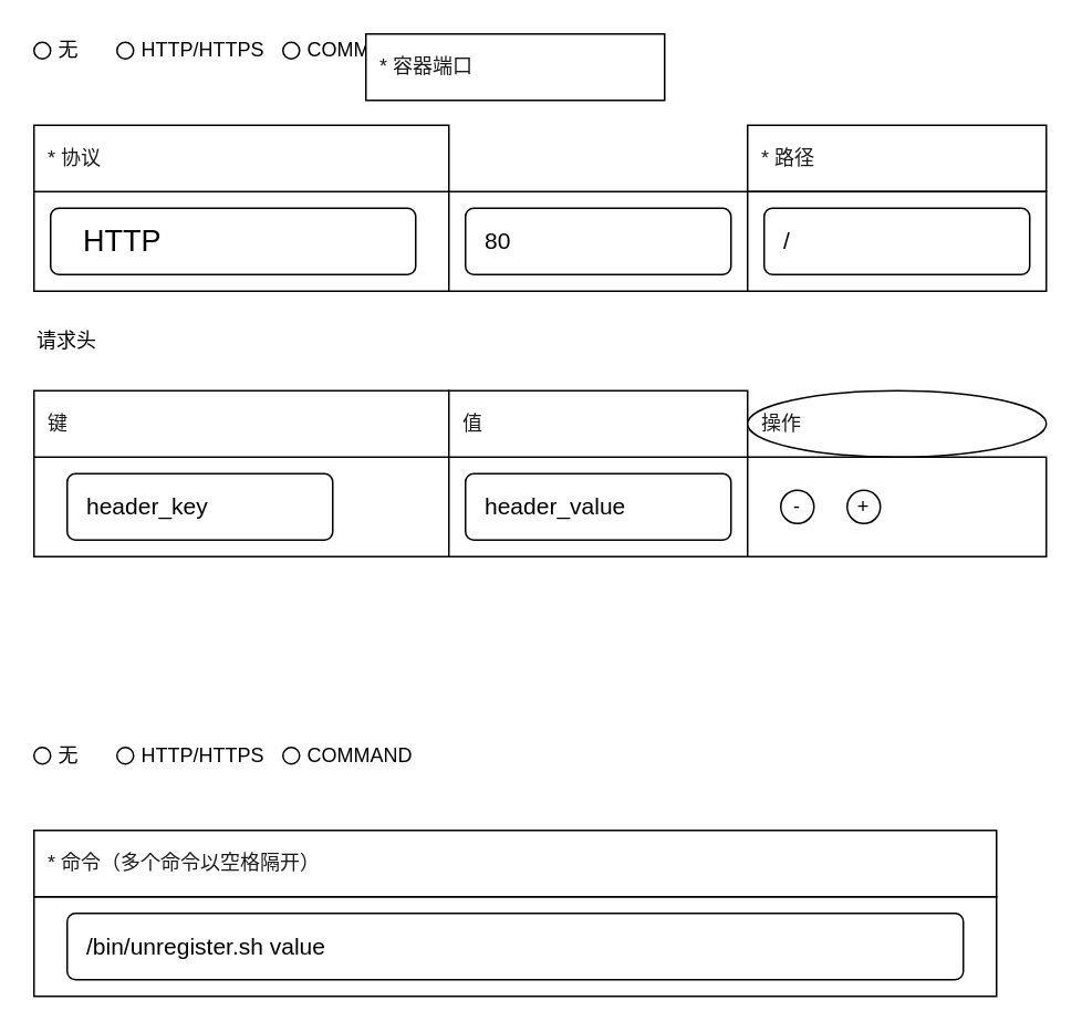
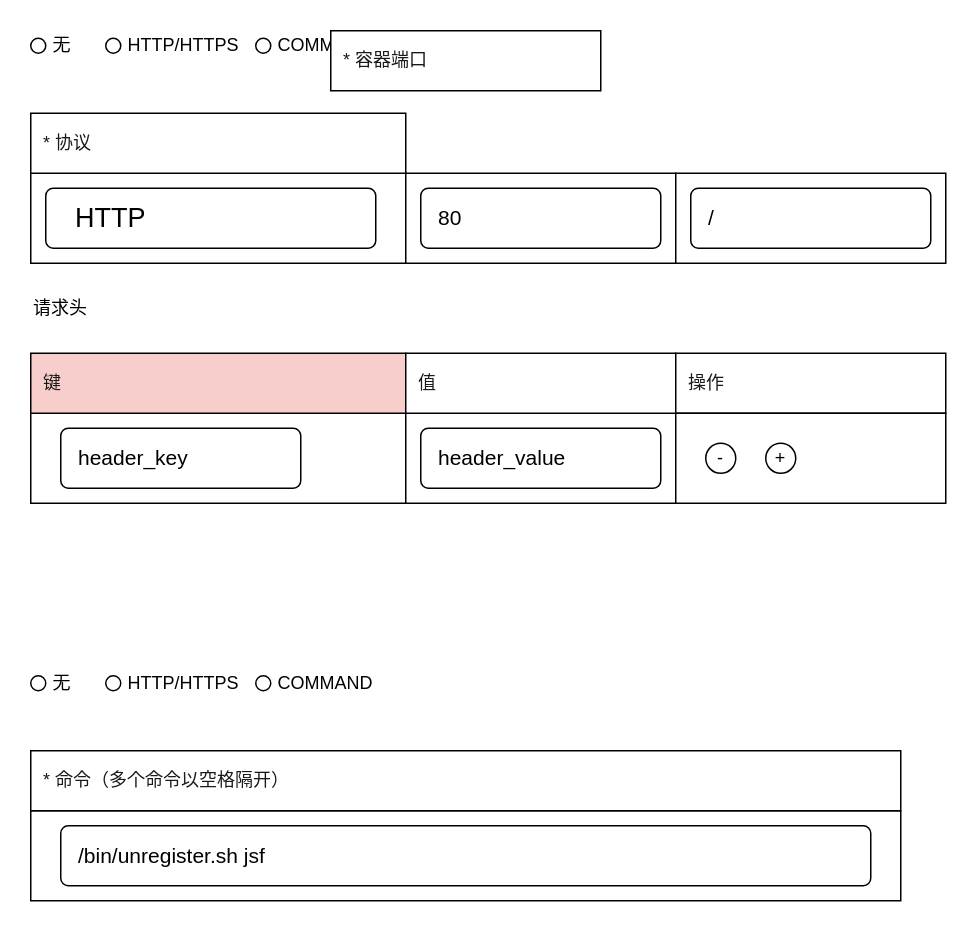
  <mxCell id="0" />
  <mxCell id="1" parent="0" />
  <mxCell id="2" value="" style="whiteSpace=wrap;html=1;" vertex="1" parent="1"><mxGeometry x="20" y="115" width="250" height="60" as="geometry" /></mxCell>
  <mxCell id="3" value="HTTP" style="html=1;shadow=0;dashed=0;shape=mxgraph.bootstrap.rrect;rSize=5;strokeWidth=1;whiteSpace=wrap;align=left;verticalAlign=middle;fontStyle=0;fontSize=18;spacing=20;" vertex="1" parent="1"><mxGeometry x="30" y="125" width="220" height="40" as="geometry" /></mxCell>
  <mxCell id="4" value="" style="shape=triangle;direction=south;strokeColor=none;perimeter=none;" vertex="1" parent="3"><mxGeometry x="1" y="0.5" width="10" height="5" relative="1" as="geometry"><mxPoint x="-17" y="-2.5" as="offset" /></mxGeometry></mxCell>
  <mxCell id="5" value="无" style="html=1;shadow=0;dashed=0;shape=mxgraph.bootstrap.radioButton2;labelPosition=right;verticalLabelPosition=middle;align=left;verticalAlign=middle;checked=0;spacing=5;checkedFill=#0085FC;checkedStroke=#ffffff;" vertex="1" parent="1"><mxGeometry x="20" y="25" width="10" height="10" as="geometry" /></mxCell>
  <mxCell id="6" value="HTTP/HTTPS" style="html=1;shadow=0;dashed=0;shape=mxgraph.bootstrap.radioButton2;labelPosition=right;verticalLabelPosition=middle;align=left;verticalAlign=middle;checked=0;spacing=5;checkedFill=#0085FC;checkedStroke=#ffffff;" vertex="1" parent="1"><mxGeometry x="70" y="25" width="10" height="10" as="geometry" /></mxCell>
  <mxCell id="7" value="COMMAND" style="html=1;shadow=0;dashed=0;shape=mxgraph.bootstrap.radioButton2;labelPosition=right;verticalLabelPosition=middle;align=left;verticalAlign=middle;checked=0;spacing=5;checkedFill=#0085FC;checkedStroke=#ffffff;" vertex="1" parent="1"><mxGeometry x="170" y="25" width="10" height="10" as="geometry" /></mxCell>
  <mxCell id="8" value="&lt;font color=&quot;#1a1a1a&quot;&gt;&amp;nbsp; * 协议&lt;/font&gt;" style="whiteSpace=wrap;html=1;align=left;" vertex="1" parent="1"><mxGeometry x="20" y="75" width="250" height="40" as="geometry" /></mxCell>
  <mxCell id="9" value="" style="whiteSpace=wrap;html=1;" vertex="1" parent="1"><mxGeometry x="270" y="115" width="180" height="60" as="geometry" /></mxCell>
  <mxCell id="10" value="&lt;font color=&quot;#1a1a1a&quot;&gt;&amp;nbsp; * 容器端口&lt;/font&gt;" style="whiteSpace=wrap;html=1;align=left;" vertex="1" parent="1"><mxGeometry x="220" y="20" width="180" height="40" as="geometry" /></mxCell>
  <mxCell id="11" value="80" style="html=1;shadow=0;dashed=0;shape=mxgraph.bootstrap.rrect;rSize=5;strokeWidth=1;whiteSpace=wrap;align=left;verticalAlign=middle;spacingLeft=10;fontSize=14;" vertex="1" parent="1"><mxGeometry x="280" y="125" width="160" height="40" as="geometry" /></mxCell>
- <mxCell id="12" value="&lt;font color=&quot;#1a1a1a&quot;&gt;&amp;nbsp; * 路径&lt;/font&gt;" style="whiteSpace=wrap;html=1;align=left;" vertex="1" parent="1"><mxGeometry x="450" y="75" width="180" height="40" as="geometry" /></mxCell>
  <mxCell id="13" value="" style="whiteSpace=wrap;html=1;" vertex="1" parent="1"><mxGeometry x="450" y="115" width="180" height="60" as="geometry" /></mxCell>
  <mxCell id="14" value="/" style="html=1;shadow=0;dashed=0;shape=mxgraph.bootstrap.rrect;rSize=5;strokeWidth=1;whiteSpace=wrap;align=left;verticalAlign=middle;spacingLeft=10;fontSize=14;" vertex="1" parent="1"><mxGeometry x="460" y="125" width="160" height="40" as="geometry" /></mxCell>
  <mxCell id="15" value="" style="whiteSpace=wrap;html=1;" vertex="1" parent="1"><mxGeometry x="20" y="275" width="250" height="60" as="geometry" /></mxCell>
- <mxCell id="16" value="&lt;font color=&quot;#1a1a1a&quot;&gt;&amp;nbsp; 键&lt;/font&gt;" style="whiteSpace=wrap;html=1;align=left;" vertex="1" parent="1"><mxGeometry x="20" y="235" width="250" height="40" as="geometry" /></mxCell>
+ <mxCell id="16" value="&lt;font color=&quot;#1a1a1a&quot;&gt;&amp;nbsp; 键&lt;/font&gt;" style="whiteSpace=wrap;html=1;align=left;fillColor=#f8cecc;" vertex="1" parent="1"><mxGeometry x="20" y="235" width="250" height="40" as="geometry" /></mxCell>
  <mxCell id="17" value="" style="whiteSpace=wrap;html=1;" vertex="1" parent="1"><mxGeometry x="270" y="275" width="180" height="60" as="geometry" /></mxCell>
  <mxCell id="18" value="&lt;font color=&quot;#1a1a1a&quot;&gt;&amp;nbsp; 值&lt;/font&gt;" style="whiteSpace=wrap;html=1;align=left;" vertex="1" parent="1"><mxGeometry x="270" y="235" width="180" height="40" as="geometry" /></mxCell>
  <mxCell id="19" value="header_value" style="html=1;shadow=0;dashed=0;shape=mxgraph.bootstrap.rrect;rSize=5;strokeWidth=1;whiteSpace=wrap;align=left;verticalAlign=middle;spacingLeft=10;fontSize=14;" vertex="1" parent="1"><mxGeometry x="280" y="285" width="160" height="40" as="geometry" /></mxCell>
- <mxCell id="20" value="&lt;font color=&quot;#1a1a1a&quot;&gt;&amp;nbsp; 操作&lt;/font&gt;" style="ellipse;whiteSpace=wrap;html=1;align=left;" vertex="1" parent="1"><mxGeometry x="450" y="235" width="180" height="40" as="geometry" /></mxCell>
+ <mxCell id="20" value="&lt;font color=&quot;#1a1a1a&quot;&gt;&amp;nbsp; 操作&lt;/font&gt;" style="whiteSpace=wrap;html=1;align=left;" vertex="1" parent="1"><mxGeometry x="450" y="235" width="180" height="40" as="geometry" /></mxCell>
  <mxCell id="21" value="" style="whiteSpace=wrap;html=1;" vertex="1" parent="1"><mxGeometry x="450" y="275" width="180" height="60" as="geometry" /></mxCell>
  <mxCell id="22" value="-" style="ellipse;whiteSpace=wrap;html=1;aspect=fixed;" vertex="1" parent="1"><mxGeometry x="470" y="295" width="20" height="20" as="geometry" /></mxCell>
  <mxCell id="23" value="+" style="ellipse;whiteSpace=wrap;html=1;aspect=fixed;" vertex="1" parent="1"><mxGeometry x="510" y="295" width="20" height="20" as="geometry" /></mxCell>
  <mxCell id="24" value="header_key" style="html=1;shadow=0;dashed=0;shape=mxgraph.bootstrap.rrect;rSize=5;strokeWidth=1;whiteSpace=wrap;align=left;verticalAlign=middle;spacingLeft=10;fontSize=14;" vertex="1" parent="1"><mxGeometry x="40" y="285" width="160" height="40" as="geometry" /></mxCell>
  <mxCell id="25" value="请求头" style="text;html=1;strokeColor=none;fillColor=none;align=center;verticalAlign=middle;whiteSpace=wrap;" vertex="1" parent="1"><mxGeometry x="20" y="195" width="40" height="20" as="geometry" /></mxCell>
  <mxCell id="26" value="" style="whiteSpace=wrap;html=1;" vertex="1" parent="1"><mxGeometry x="20" y="540" width="580" height="60" as="geometry" /></mxCell>
  <mxCell id="27" value="无" style="html=1;shadow=0;dashed=0;shape=mxgraph.bootstrap.radioButton2;labelPosition=right;verticalLabelPosition=middle;align=left;verticalAlign=middle;checked=0;spacing=5;checkedFill=#0085FC;checkedStroke=#ffffff;" vertex="1" parent="1"><mxGeometry x="20" y="450" width="10" height="10" as="geometry" /></mxCell>
  <mxCell id="28" value="HTTP/HTTPS" style="html=1;shadow=0;dashed=0;shape=mxgraph.bootstrap.radioButton2;labelPosition=right;verticalLabelPosition=middle;align=left;verticalAlign=middle;checked=0;spacing=5;checkedFill=#0085FC;checkedStroke=#ffffff;" vertex="1" parent="1"><mxGeometry x="70" y="450" width="10" height="10" as="geometry" /></mxCell>
  <mxCell id="29" value="COMMAND" style="html=1;shadow=0;dashed=0;shape=mxgraph.bootstrap.radioButton2;labelPosition=right;verticalLabelPosition=middle;align=left;verticalAlign=middle;checked=0;spacing=5;checkedFill=#0085FC;checkedStroke=#ffffff;" vertex="1" parent="1"><mxGeometry x="170" y="450" width="10" height="10" as="geometry" /></mxCell>
  <mxCell id="30" value="&lt;font color=&quot;#1a1a1a&quot;&gt;&amp;nbsp; * 命令（多个命令以空格隔开）&lt;/font&gt;" style="whiteSpace=wrap;html=1;align=left;" vertex="1" parent="1"><mxGeometry x="20" y="500" width="580" height="40" as="geometry" /></mxCell>
- <mxCell id="31" value="/bin/unregister.sh value" style="html=1;shadow=0;dashed=0;shape=mxgraph.bootstrap.rrect;rSize=5;strokeWidth=1;whiteSpace=wrap;align=left;verticalAlign=middle;spacingLeft=10;fontSize=14;" vertex="1" parent="1"><mxGeometry x="40" y="550" width="540" height="40" as="geometry" /></mxCell>
+ <mxCell id="31" value="/bin/unregister.sh jsf" style="html=1;shadow=0;dashed=0;shape=mxgraph.bootstrap.rrect;rSize=5;strokeWidth=1;whiteSpace=wrap;align=left;verticalAlign=middle;spacingLeft=10;fontSize=14;" vertex="1" parent="1"><mxGeometry x="40" y="550" width="540" height="40" as="geometry" /></mxCell>
